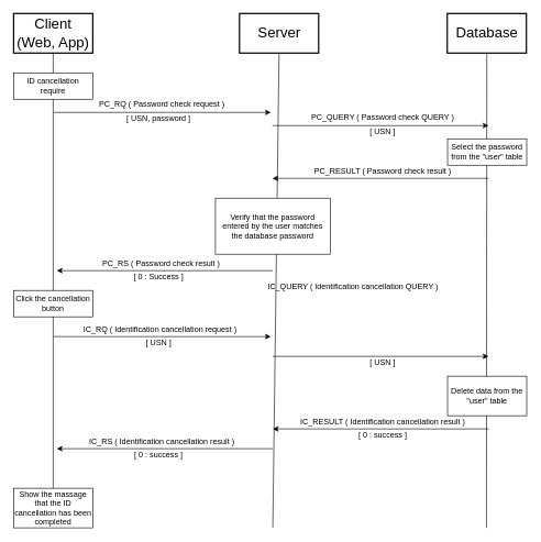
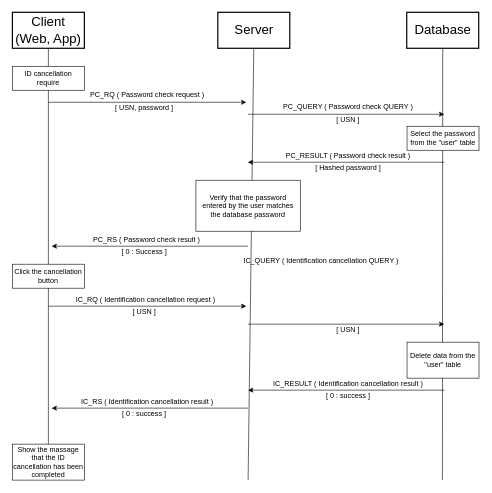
  <mxCell id="0" />
  <mxCell id="1" parent="0" />
  <mxCell id="2" value="Client&lt;br style=&quot;font-size: 22px;&quot;&gt;(Web, App)" style="rounded=0;whiteSpace=wrap;html=1;strokeWidth=2;fontSize=22;" vertex="1" parent="1"><mxGeometry x="20" y="20" width="120" height="60" as="geometry" /></mxCell>
  <mxCell id="3" value="Server" style="rounded=0;whiteSpace=wrap;html=1;strokeWidth=2;fontSize=22;" vertex="1" parent="1"><mxGeometry x="362.5" y="20" width="120" height="60" as="geometry" /></mxCell>
  <mxCell id="4" value="Database" style="rounded=0;whiteSpace=wrap;html=1;strokeWidth=2;fontSize=22;" vertex="1" parent="1"><mxGeometry x="677.5" y="20" width="120" height="60" as="geometry" /></mxCell>
  <mxCell id="5" value="" style="endArrow=none;html=1;entryX=0.5;entryY=1;entryDx=0;entryDy=0;" edge="1" parent="1" target="2"><mxGeometry width="50" height="50" relative="1" as="geometry"><mxPoint x="80" y="800" as="sourcePoint" /><mxPoint x="80" y="110" as="targetPoint" /></mxGeometry></mxCell>
  <mxCell id="6" value="" style="endArrow=none;html=1;entryX=0.5;entryY=1;entryDx=0;entryDy=0;" edge="1" parent="1" target="3"><mxGeometry width="50" height="50" relative="1" as="geometry"><mxPoint x="413" y="800" as="sourcePoint" /><mxPoint x="180" y="120" as="targetPoint" /></mxGeometry></mxCell>
  <mxCell id="7" value="" style="endArrow=none;html=1;exitX=0.5;exitY=1;exitDx=0;exitDy=0;" edge="1" parent="1" source="4"><mxGeometry width="50" height="50" relative="1" as="geometry"><mxPoint x="737.647" y="79.765" as="sourcePoint" /><mxPoint x="737" y="800" as="targetPoint" /></mxGeometry></mxCell>
  <mxCell id="8" value="ID cancellation require" style="rounded=0;whiteSpace=wrap;html=1;" vertex="1" parent="1"><mxGeometry x="20" y="110" width="120" height="40" as="geometry" /></mxCell>
  <mxCell id="9" value="" style="endArrow=classic;html=1;" edge="1" parent="1"><mxGeometry width="50" height="50" relative="1" as="geometry"><mxPoint x="80" y="170" as="sourcePoint" /><mxPoint x="410" y="170" as="targetPoint" /></mxGeometry></mxCell>
  <mxCell id="10" value="" style="endArrow=classic;html=1;" edge="1" parent="1"><mxGeometry width="50" height="50" relative="1" as="geometry"><mxPoint x="412.5" y="190" as="sourcePoint" /><mxPoint x="740" y="190" as="targetPoint" /></mxGeometry></mxCell>
  <mxCell id="11" value="[ USN, password ]" style="text;html=1;strokeColor=none;fillColor=none;align=center;verticalAlign=middle;whiteSpace=wrap;rounded=0;" vertex="1" parent="1"><mxGeometry x="130" y="170" width="220" height="20" as="geometry" /></mxCell>
  <mxCell id="12" value="[ USN ]" style="text;html=1;strokeColor=none;fillColor=none;align=center;verticalAlign=middle;whiteSpace=wrap;rounded=0;" vertex="1" parent="1"><mxGeometry x="470" y="190" width="220" height="20" as="geometry" /></mxCell>
  <mxCell id="13" value="&lt;span style=&quot;white-space: normal&quot;&gt;Select the password from the &quot;user&quot; table&lt;/span&gt;" style="rounded=0;whiteSpace=wrap;html=1;" vertex="1" parent="1"><mxGeometry x="678" y="210" width="120" height="40" as="geometry" /></mxCell>
  <mxCell id="14" value="" style="endArrow=classic;html=1;" edge="1" parent="1"><mxGeometry width="50" height="50" relative="1" as="geometry"><mxPoint x="740" y="270" as="sourcePoint" /><mxPoint x="412.5" y="270" as="targetPoint" /></mxGeometry></mxCell>
+ <mxCell id="15" value="[ Hashed password ]" style="text;html=1;strokeColor=none;fillColor=none;align=center;verticalAlign=middle;whiteSpace=wrap;rounded=0;" vertex="1" parent="1"><mxGeometry x="460" y="270" width="240" height="20" as="geometry" /></mxCell>
  <mxCell id="16" value="Verify that the password entered by the user matches the database password" style="rounded=0;whiteSpace=wrap;html=1;" vertex="1" parent="1"><mxGeometry x="326" y="300" width="174" height="85" as="geometry" /></mxCell>
  <mxCell id="17" value="" style="endArrow=classic;html=1;" edge="1" parent="1"><mxGeometry width="50" height="50" relative="1" as="geometry"><mxPoint x="413" y="410" as="sourcePoint" /><mxPoint x="85.5" y="410" as="targetPoint" /></mxGeometry></mxCell>
  <mxCell id="18" value="[ 0 : Success ]" style="text;html=1;strokeColor=none;fillColor=none;align=center;verticalAlign=middle;whiteSpace=wrap;rounded=0;" vertex="1" parent="1"><mxGeometry x="140" y="410" width="200" height="20" as="geometry" /></mxCell>
  <mxCell id="19" value="Click the cancellation button" style="rounded=0;whiteSpace=wrap;html=1;" vertex="1" parent="1"><mxGeometry x="20" y="440" width="120" height="40" as="geometry" /></mxCell>
  <mxCell id="20" value="" style="endArrow=classic;html=1;" edge="1" parent="1"><mxGeometry width="50" height="50" relative="1" as="geometry"><mxPoint x="80" y="510" as="sourcePoint" /><mxPoint x="410" y="510" as="targetPoint" /></mxGeometry></mxCell>
  <mxCell id="21" value="" style="endArrow=classic;html=1;" edge="1" parent="1"><mxGeometry width="50" height="50" relative="1" as="geometry"><mxPoint x="413" y="540" as="sourcePoint" /><mxPoint x="740" y="540" as="targetPoint" /></mxGeometry></mxCell>
  <mxCell id="22" value="" style="endArrow=classic;html=1;" edge="1" parent="1"><mxGeometry width="50" height="50" relative="1" as="geometry"><mxPoint x="740.5" y="650" as="sourcePoint" /><mxPoint x="413" y="650" as="targetPoint" /></mxGeometry></mxCell>
  <mxCell id="23" value="" style="endArrow=classic;html=1;" edge="1" parent="1"><mxGeometry width="50" height="50" relative="1" as="geometry"><mxPoint x="413" y="680" as="sourcePoint" /><mxPoint x="85.5" y="680" as="targetPoint" /></mxGeometry></mxCell>
  <mxCell id="24" value="Delete data from the &quot;user&quot; table" style="rounded=0;whiteSpace=wrap;html=1;" vertex="1" parent="1"><mxGeometry x="678" y="570" width="120" height="60" as="geometry" /></mxCell>
  <mxCell id="25" value="[ USN ]" style="text;html=1;strokeColor=none;fillColor=none;align=center;verticalAlign=middle;whiteSpace=wrap;rounded=0;" vertex="1" parent="1"><mxGeometry x="200" y="510" width="80" height="20" as="geometry" /></mxCell>
  <mxCell id="26" value="[ USN ]" style="text;html=1;strokeColor=none;fillColor=none;align=center;verticalAlign=middle;whiteSpace=wrap;rounded=0;" vertex="1" parent="1"><mxGeometry x="540" y="540" width="80" height="20" as="geometry" /></mxCell>
  <mxCell id="27" value="[ 0 : success ]" style="text;html=1;strokeColor=none;fillColor=none;align=center;verticalAlign=middle;whiteSpace=wrap;rounded=0;" vertex="1" parent="1"><mxGeometry x="500" y="650" width="160" height="20" as="geometry" /></mxCell>
  <mxCell id="28" value="[ 0 : success ]" style="text;html=1;strokeColor=none;fillColor=none;align=center;verticalAlign=middle;whiteSpace=wrap;rounded=0;" vertex="1" parent="1"><mxGeometry x="160" y="680" width="160" height="20" as="geometry" /></mxCell>
  <mxCell id="29" value="PC_RQ ( Password check request )" style="text;html=1;strokeColor=none;fillColor=none;align=center;verticalAlign=middle;whiteSpace=wrap;rounded=0;" vertex="1" parent="1"><mxGeometry x="115" y="144" width="260" height="27" as="geometry" /></mxCell>
  <mxCell id="30" value="&lt;span style=&quot;font-family: &amp;#34;helvetica&amp;#34; , &amp;#34;arial&amp;#34; , sans-serif ; font-size: 0px ; white-space: nowrap&quot;&gt;%3CmxGraphModel%3E%3Croot%3E%3CmxCell%20id%3D%220%22%2F%3E%3CmxCell%20id%3D%221%22%20parent%3D%220%22%2F%3E%3CmxCell%20id%3D%222%22%20value%3D%22PC_QUERY%20(%20Password%20check%20QUERY%20)%22%20style%3D%22text%3Bhtml%3D1%3BstrokeColor%3Dnone%3BfillColor%3Dnone%3Balign%3Dcenter%3BverticalAlign%3Dmiddle%3BwhiteSpace%3Dwrap%3Brounded%3D0%3BfontStyle%3D0%22%20vertex%3D%221%22%20parent%3D%221%22%3E%3CmxGeometry%20x%3D%22640%22%20y%3D%22180%22%20width%3D%22240%22%20height%3D%2220%22%20as%3D%22geometry%22%2F%3E%3C%2FmxCell%3E%3C%2Froot%3E%3C%2FmxGraphModel%3E&lt;/span&gt;" style="text;html=1;strokeColor=none;fillColor=none;align=center;verticalAlign=middle;whiteSpace=wrap;rounded=0;" vertex="1" parent="1"><mxGeometry x="560" y="170" width="40" height="20" as="geometry" /></mxCell>
  <mxCell id="31" value="PC_QUERY ( Password check QUERY )" style="text;html=1;strokeColor=none;fillColor=none;align=center;verticalAlign=middle;whiteSpace=wrap;rounded=0;fontStyle=0" vertex="1" parent="1"><mxGeometry x="460" y="166.5" width="240" height="20" as="geometry" /></mxCell>
  <mxCell id="32" value="PC_RESULT ( Password check result )" style="text;html=1;strokeColor=none;fillColor=none;align=center;verticalAlign=middle;whiteSpace=wrap;rounded=0;" vertex="1" parent="1"><mxGeometry x="430" y="250" width="300" height="20" as="geometry" /></mxCell>
  <mxCell id="33" value="PC_RS ( Password check result )" style="text;html=1;strokeColor=none;fillColor=none;align=center;verticalAlign=middle;whiteSpace=wrap;rounded=0;" vertex="1" parent="1"><mxGeometry x="138" y="390" width="212" height="20" as="geometry" /></mxCell>
  <mxCell id="34" value="IC_RQ&amp;nbsp;( Identification cancellation request )&amp;nbsp;" style="text;html=1;strokeColor=none;fillColor=none;align=center;verticalAlign=middle;whiteSpace=wrap;rounded=0;" vertex="1" parent="1"><mxGeometry x="78" y="490" width="332" height="17" as="geometry" /></mxCell>
  <mxCell id="35" value="IC_QUERY ( Identification cancellation QUERY )" style="text;html=1;strokeColor=none;fillColor=none;align=center;verticalAlign=middle;whiteSpace=wrap;rounded=0;" vertex="1" parent="1"><mxGeometry x="395" y="425" width="280" height="20" as="geometry" /></mxCell>
  <mxCell id="36" value="IC_RESULT ( Identification cancellation result )" style="text;html=1;strokeColor=none;fillColor=none;align=center;verticalAlign=middle;whiteSpace=wrap;rounded=0;" vertex="1" parent="1"><mxGeometry x="440" y="630" width="280" height="20" as="geometry" /></mxCell>
  <mxCell id="37" value="IC_RS ( Identification cancellation result )" style="text;html=1;strokeColor=none;fillColor=none;align=center;verticalAlign=middle;whiteSpace=wrap;rounded=0;" vertex="1" parent="1"><mxGeometry x="105" y="660" width="280" height="20" as="geometry" /></mxCell>
  <mxCell id="38" value="&lt;span style=&quot;white-space: normal&quot;&gt;Show the massage that the ID cancellation has been completed&lt;/span&gt;" style="rounded=0;whiteSpace=wrap;html=1;" vertex="1" parent="1"><mxGeometry x="20" y="740" width="120" height="60" as="geometry" /></mxCell>
